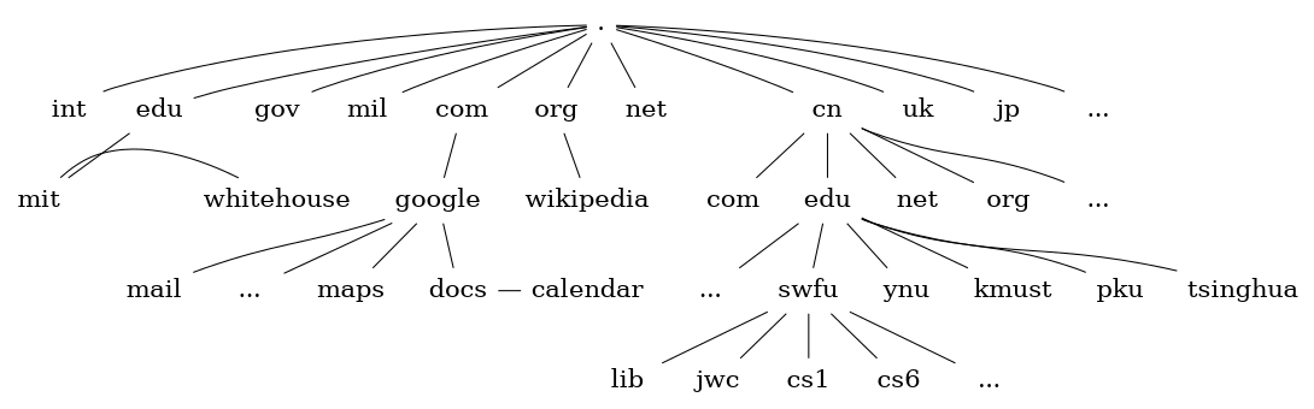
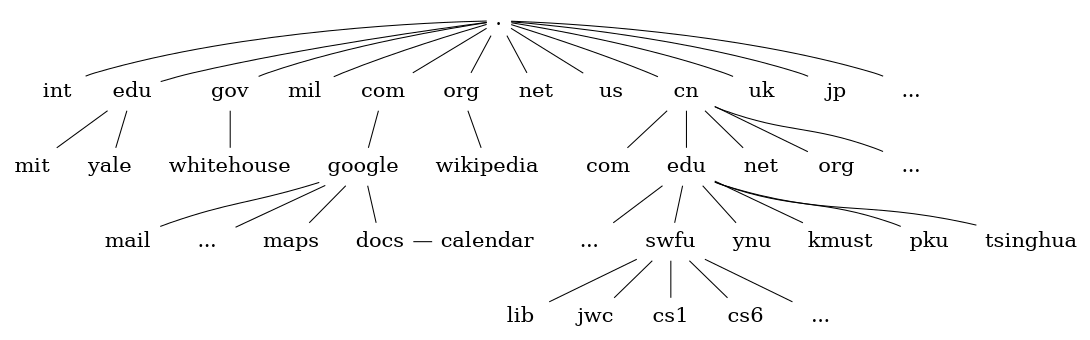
  digraph {
    node [color=white fontsize=20 shape=plaintext style=filled]
    edge [dir=none]
    int
    gov
    mil
    edu
    com
    org
    net
+   us
    cn
    uk
    jp
    n12 [label="..."]
    whitehouse
    mit
+   yale
    google
    wikipedia
    n18 [label=com]
    n19 [label=edu]
    n20 [label=net]
    n21 [label=org]
    n22 [label="..."]
    mail
    calendar
    maps
    docs
    n27 [label="..."]
    swfu
    ynu
    kmust
    pku
    tsinghua
    n33 [label="..."]
    lib
    jwc
    n36 [label=cs1]
    n37 [label=cs6]
    n38 [label="..."]
    n39 [height=0 label="." width=0]
    subgraph sub_1 {
      rank=same
      int
      gov
      mil
      edu
      com
      org
      net
+     us
      cn
      uk
      jp
      n12
    }
    subgraph sub_2 {
      rank=same
      whitehouse
      mit
+     yale
      google
      wikipedia
      n18
      n19
      n20
      n21
      n22
    }
    subgraph sub_3 {
      rank=same
      mail
      calendar
      maps
      docs
      n27
      swfu
      ynu
      kmust
      pku
      tsinghua
      n33
    }
    subgraph sub_4 {
      rank=same
      lib
      jwc
      n36
      n37
      n38
    }
-   mit -> whitehouse
+   gov -> whitehouse
    edu -> mit
+   edu -> yale
    com -> google
    org -> wikipedia
    cn -> n18
    cn -> n19
    cn -> n20
    cn -> n21
    cn -> n22
    google -> mail
    google -> maps
    google -> docs
    google -> n27
    n19 -> swfu
    n19 -> ynu
    n19 -> kmust
    n19 -> pku
    n19 -> tsinghua
    n19 -> n33
    docs -> calendar
    swfu -> lib
    swfu -> jwc
    swfu -> n36
    swfu -> n37
    swfu -> n38
    n39 -> int
    n39 -> gov
    n39 -> mil
    n39 -> edu
    n39 -> com
    n39 -> org
    n39 -> net
+   n39 -> us
    n39 -> cn
    n39 -> uk
    n39 -> jp
    n39 -> n12
  }
